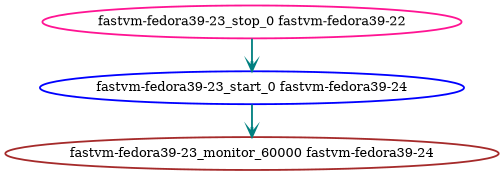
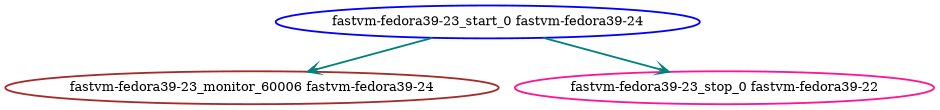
  digraph {
    node [fontcolor=black style=bold]
    edge [arrowhead=vee color=teal style=bold]
-   "fastvm-fedora39-23_monitor_60000 fastvm-fedora39-24" [color=brown]
+   "fastvm-fedora39-23_monitor_60000 fastvm-fedora39-24" [color=brown label="fastvm-fedora39-23_monitor_60006 fastvm-fedora39-24"]
    "fastvm-fedora39-23_start_0 fastvm-fedora39-24" [color=blue]
    "fastvm-fedora39-23_stop_0 fastvm-fedora39-22" [color=deeppink]
    "fastvm-fedora39-23_start_0 fastvm-fedora39-24" -> "fastvm-fedora39-23_monitor_60000 fastvm-fedora39-24"
-   "fastvm-fedora39-23_stop_0 fastvm-fedora39-22" -> "fastvm-fedora39-23_start_0 fastvm-fedora39-24"
+   "fastvm-fedora39-23_start_0 fastvm-fedora39-24" -> "fastvm-fedora39-23_stop_0 fastvm-fedora39-22"
  }
